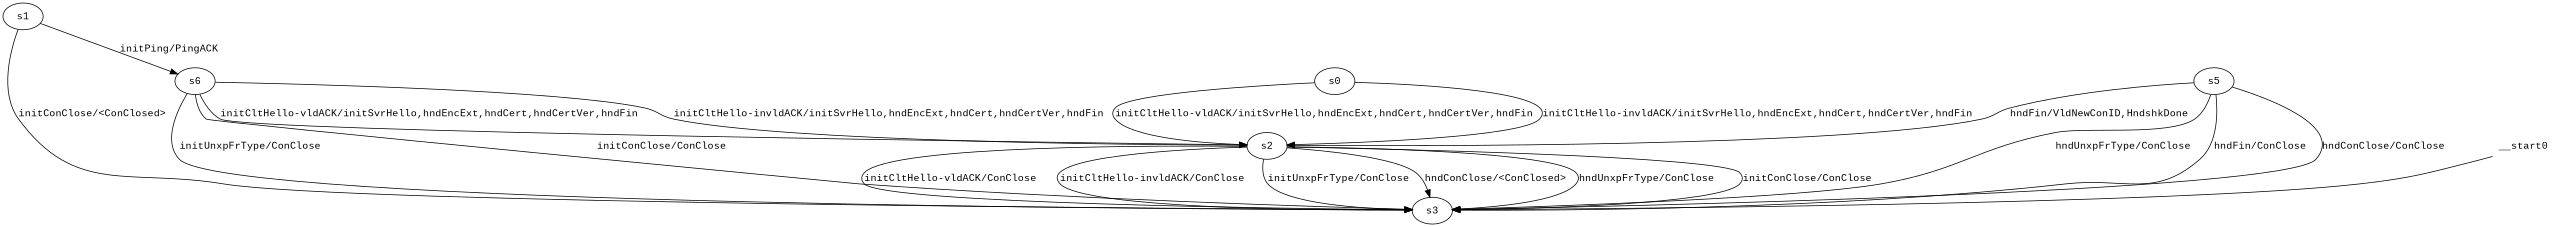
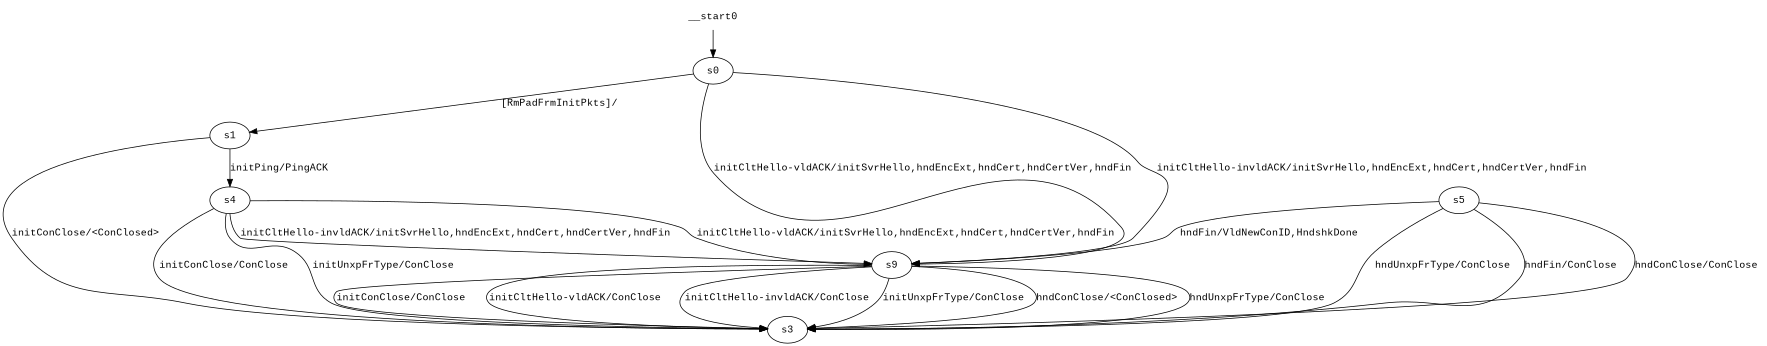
  digraph {
    fontname="Liberation Mono"
    node [fontname="Liberation Mono"]
    edge [fontname="Liberation Mono"]
    n1 [label=s0]
    n2 [label=s1]
-   n3 [label=s2]
+   n3 [label=s9]
    n4 [label=s3]
-   n5 [label=s6]
+   n5 [label=s4]
    n6 [label=s5]
    __start0 [shape=none]
+   n1 -> n2 [label="[RmPadFrmInitPkts]/ "]
    n1 -> n3 [label="initCltHello-vldACK/initSvrHello,hndEncExt,hndCert,hndCertVer,hndFin "]
    n1 -> n3 [label="initCltHello-invldACK/initSvrHello,hndEncExt,hndCert,hndCertVer,hndFin "]
    n2 -> n4 [label="initConClose/<ConClosed> "]
    n2 -> n5 [label="initPing/PingACK "]
    n3 -> n4 [label="initConClose/ConClose "]
    n3 -> n4 [label="initCltHello-vldACK/ConClose "]
    n3 -> n4 [label="initCltHello-invldACK/ConClose "]
    n3 -> n4 [label="initUnxpFrType/ConClose "]
    n3 -> n4 [label="hndConClose/<ConClosed> "]
    n3 -> n4 [label="hndUnxpFrType/ConClose "]
    n5 -> n3 [label="initCltHello-vldACK/initSvrHello,hndEncExt,hndCert,hndCertVer,hndFin "]
    n5 -> n3 [label="initCltHello-invldACK/initSvrHello,hndEncExt,hndCert,hndCertVer,hndFin "]
    n5 -> n4 [label="initConClose/ConClose "]
    n5 -> n4 [label="initUnxpFrType/ConClose "]
    n6 -> n3 [label="hndFin/VldNewConID,HndshkDone "]
    n6 -> n4 [label="hndFin/ConClose "]
    n6 -> n4 [label="hndConClose/ConClose "]
    n6 -> n4 [label="hndUnxpFrType/ConClose "]
-   __start0 -> n4
+   __start0 -> n1
  }
